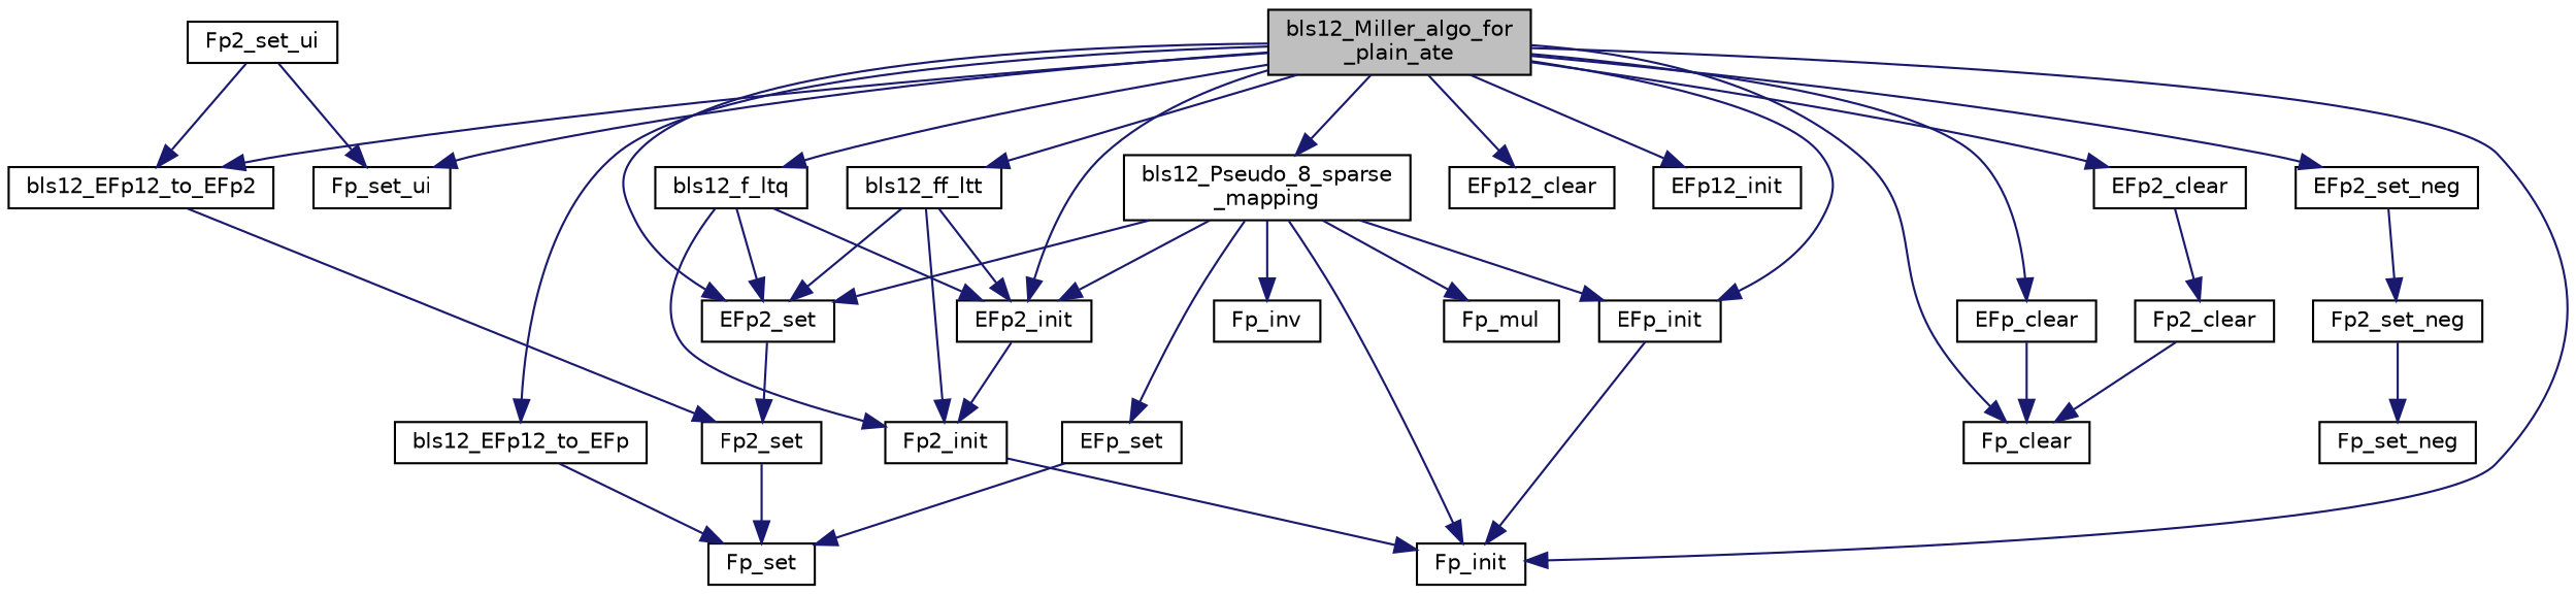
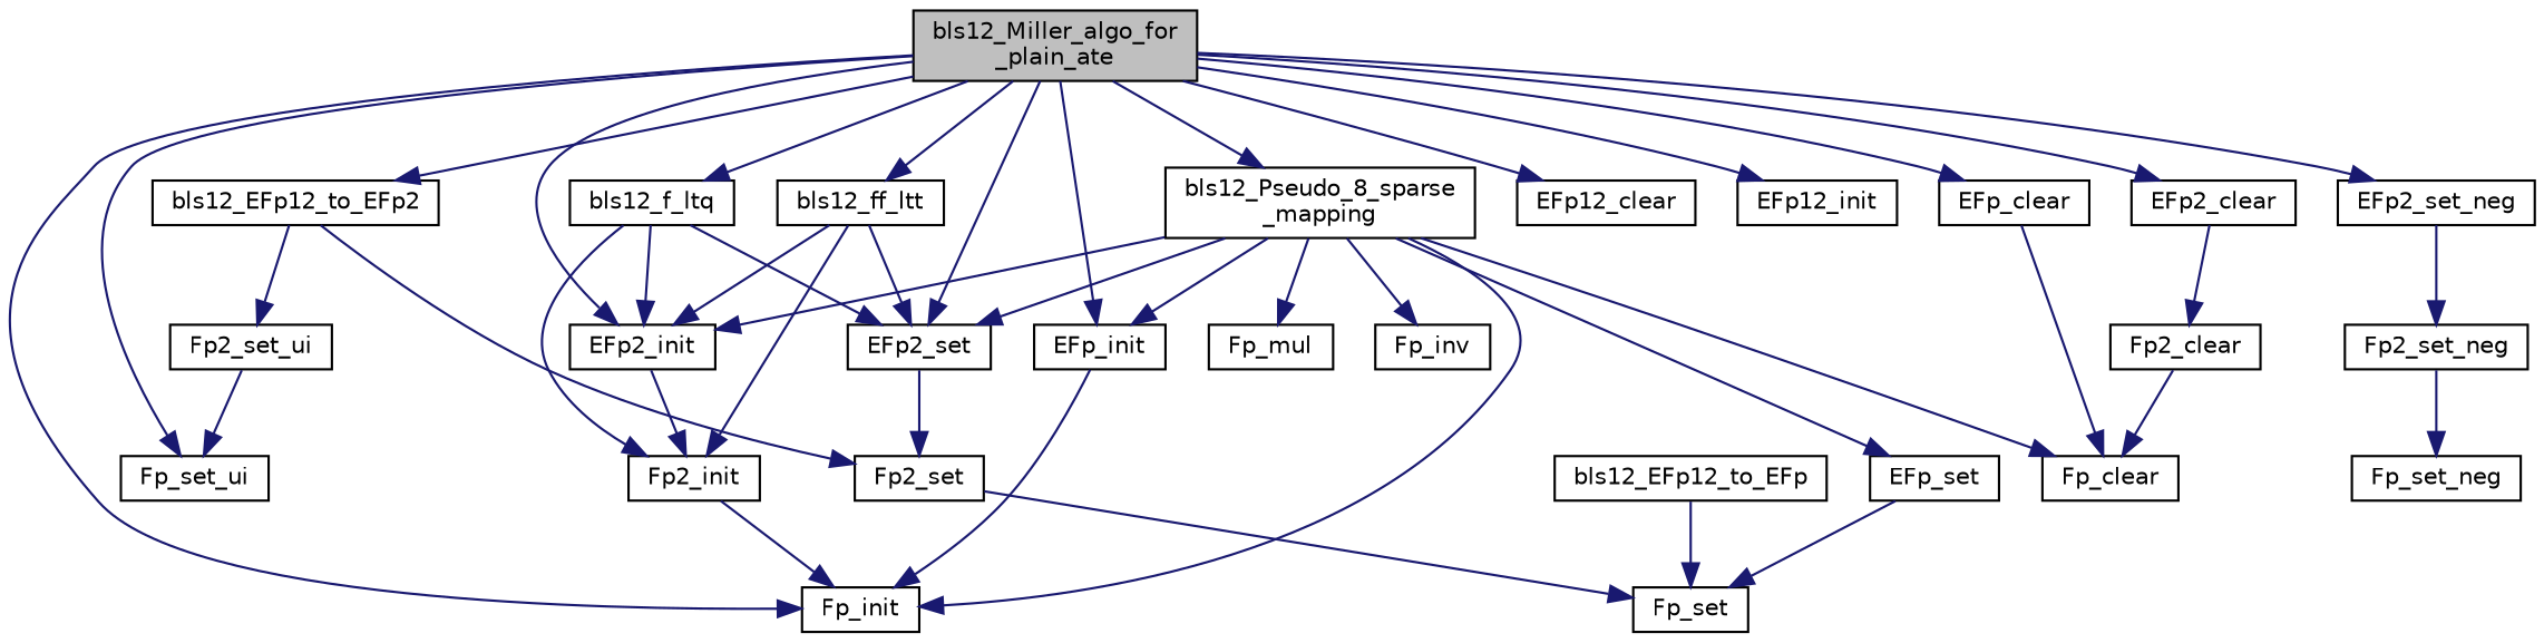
  digraph {
    rankdir=TB
    node [color=black fillcolor=white fontname=Helvetica fontsize=10 shape=record style=filled]
    edge [color=midnightblue fontname=Helvetica fontsize=10 labelfontname=Helvetica labelfontsize=10 style=solid]
    n1 [fillcolor=grey75 fontcolor=black height=0.2 label="bls12_Miller_algo_for\l_plain_ate" width=0.4]
    n2 [height=0.2 label=bls12_EFp12_to_EFp width=0.4]
    n3 [height=0.2 label=bls12_EFp12_to_EFp2 width=0.4]
    n4 [height=0.2 label=Fp_set_ui width=0.4]
    n5 [height=0.2 label=bls12_f_ltq width=0.4]
    n6 [height=0.2 label=EFp2_init width=0.4]
    n7 [height=0.2 label=Fp_init width=0.4]
    n8 [height=0.2 label=EFp2_set width=0.4]
    n9 [height=0.2 label=bls12_ff_ltt width=0.4]
    n10 [height=0.2 label="bls12_Pseudo_8_sparse\l_mapping" width=0.4]
    n11 [height=0.2 label=EFp_init width=0.4]
    n12 [height=0.2 label=EFp12_clear width=0.4]
    n13 [height=0.2 label=EFp12_init width=0.4]
    n14 [height=0.2 label=EFp2_clear width=0.4]
    n15 [height=0.2 label=Fp_clear width=0.4]
    n16 [height=0.2 label=EFp2_set_neg width=0.4]
    n17 [height=0.2 label=EFp_clear width=0.4]
    n18 [height=0.2 label=Fp_set width=0.4]
    n19 [height=0.2 label=Fp2_set_ui width=0.4]
    n20 [height=0.2 label=Fp2_set width=0.4]
    n21 [height=0.2 label=Fp2_init width=0.4]
    n22 [height=0.2 label=EFp_set width=0.4]
    n23 [height=0.2 label=Fp_mul width=0.4]
    n24 [height=0.2 label=Fp_inv width=0.4]
    n25 [height=0.2 label=Fp2_clear width=0.4]
    n26 [height=0.2 label=Fp2_set_neg width=0.4]
    n27 [height=0.2 label=Fp_set_neg width=0.4]
-   n1 -> n2
    n1 -> n3
    n1 -> n4
    n1 -> n5
    n1 -> n6
    n1 -> n7
    n1 -> n8
    n1 -> n9
    n1 -> n10
    n1 -> n11
    n1 -> n12
    n1 -> n13
    n1 -> n14
-   n1 -> n15
+   n10 -> n15
    n1 -> n16
    n1 -> n17
    n2 -> n18
-   n19 -> n3
+   n3 -> n19
    n3 -> n20
    n5 -> n6
    n5 -> n8
    n5 -> n21
    n6 -> n21
    n8 -> n20
    n9 -> n6
    n9 -> n8
    n9 -> n21
    n10 -> n6
    n10 -> n7
    n10 -> n8
    n10 -> n11
    n10 -> n22
    n10 -> n23
    n10 -> n24
    n11 -> n7
    n14 -> n25
    n16 -> n26
    n17 -> n15
    n19 -> n4
    n20 -> n18
    n21 -> n7
    n22 -> n18
    n25 -> n15
    n26 -> n27
  }
